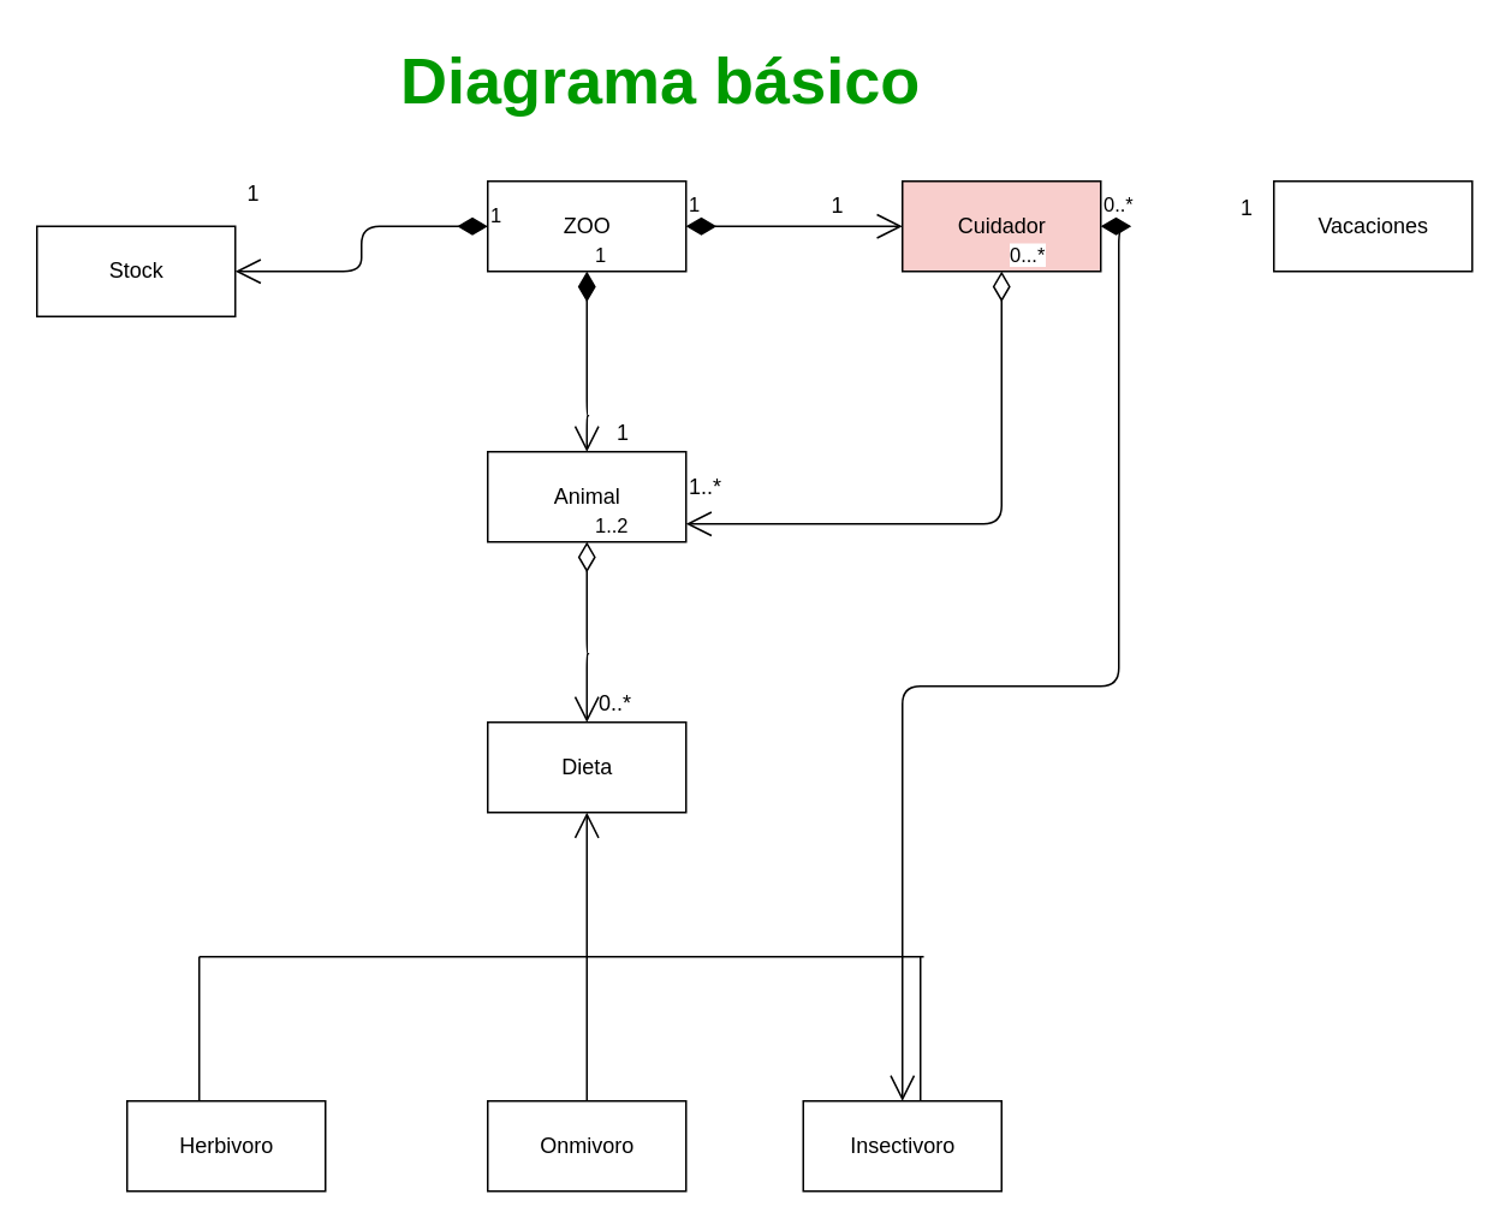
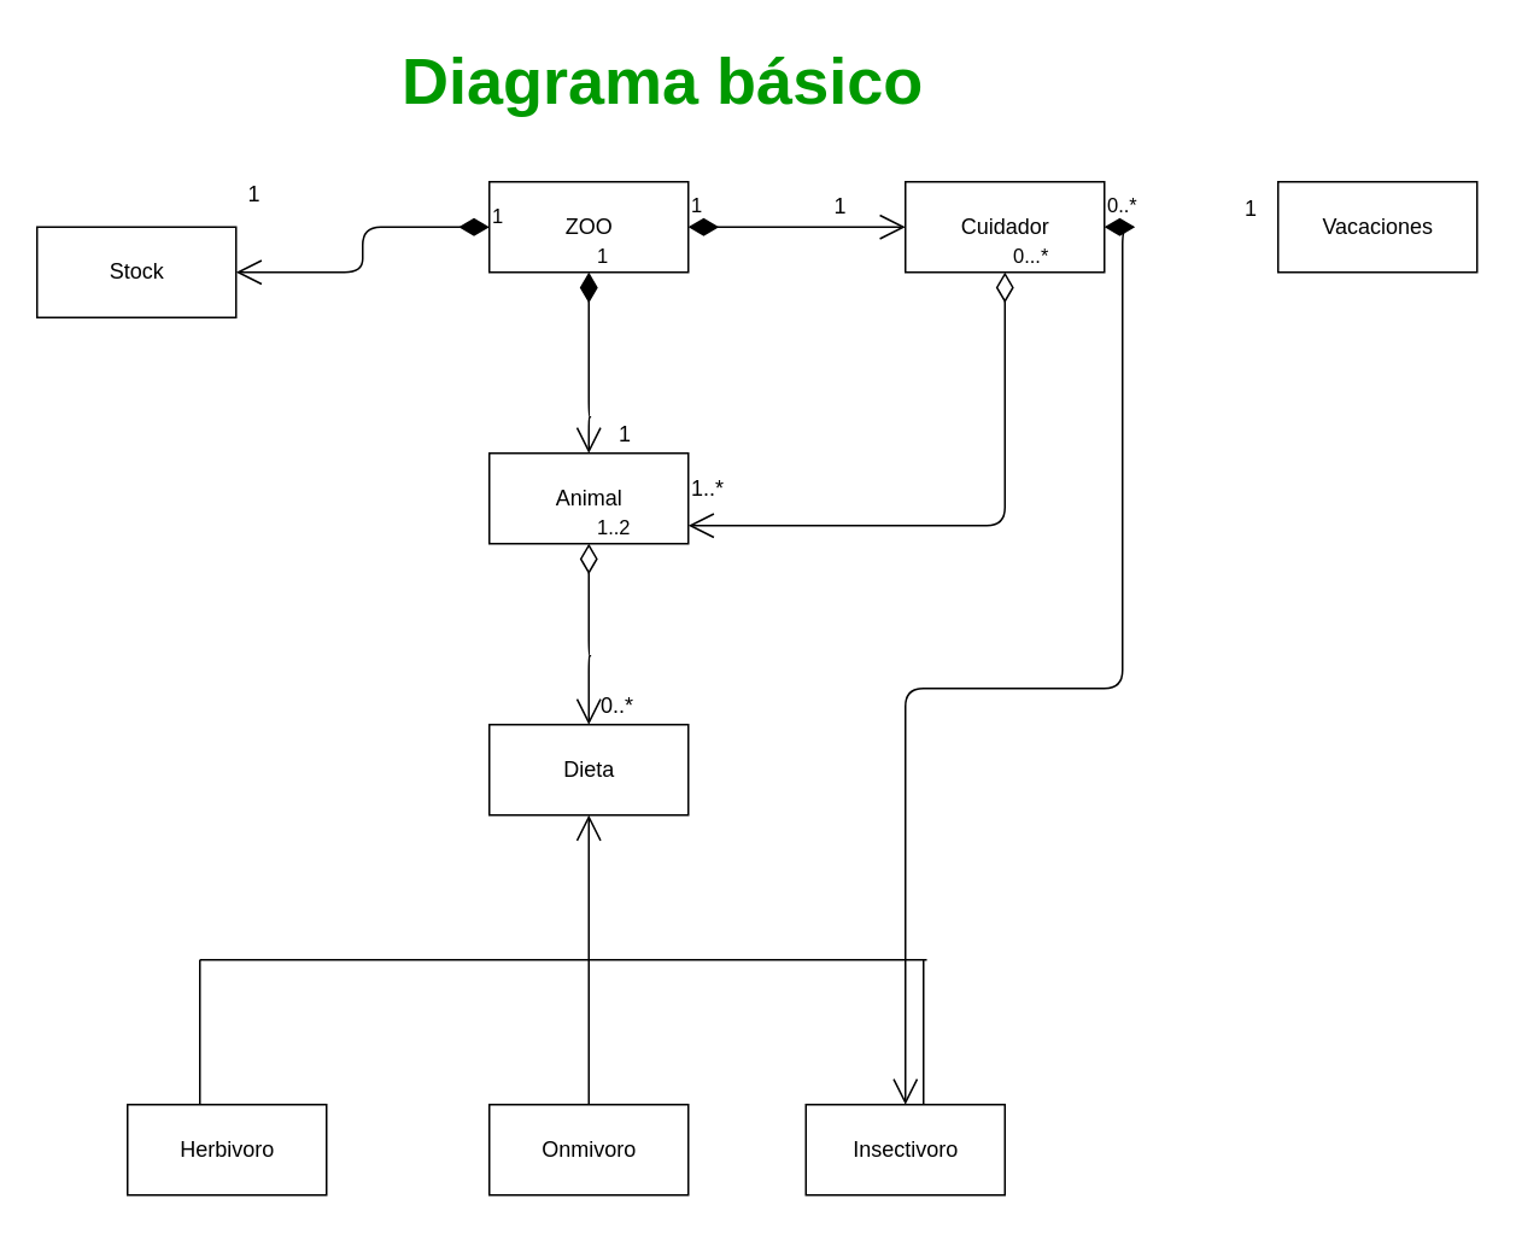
  <mxCell id="0" />
  <mxCell id="1" parent="0" />
  <mxCell id="2" value="ZOO" style="html=1;" vertex="1" parent="1"><mxGeometry x="270" y="100" width="110" height="50" as="geometry" /></mxCell>
  <mxCell id="3" value="Stock" style="html=1;" vertex="1" parent="1"><mxGeometry x="20" y="125" width="110" height="50" as="geometry" /></mxCell>
- <mxCell id="4" value="Cuidador" style="html=1;fillColor=#f8cecc;" vertex="1" parent="1"><mxGeometry x="500" y="100" width="110" height="50" as="geometry" /></mxCell>
+ <mxCell id="4" value="Cuidador" style="html=1;" vertex="1" parent="1"><mxGeometry x="500" y="100" width="110" height="50" as="geometry" /></mxCell>
  <mxCell id="5" value="Vacaciones" style="html=1;" vertex="1" parent="1"><mxGeometry x="706" y="100" width="110" height="50" as="geometry" /></mxCell>
  <mxCell id="6" value="Animal" style="html=1;" vertex="1" parent="1"><mxGeometry x="270" y="250" width="110" height="50" as="geometry" /></mxCell>
  <mxCell id="7" value="Dieta" style="html=1;" vertex="1" parent="1"><mxGeometry x="270" y="400" width="110" height="50" as="geometry" /></mxCell>
  <mxCell id="8" value="1" style="endArrow=open;html=1;endSize=12;startArrow=diamondThin;startSize=14;startFill=1;edgeStyle=orthogonalEdgeStyle;align=left;verticalAlign=bottom;exitX=0;exitY=0.5;exitDx=0;exitDy=0;entryX=1;entryY=0.5;entryDx=0;entryDy=0;" edge="1" parent="1" source="2" target="3"><mxGeometry x="-1" y="3" relative="1" as="geometry"><mxPoint x="20" y="470" as="sourcePoint" /><mxPoint x="180" y="470" as="targetPoint" /><Array as="points" /></mxGeometry></mxCell>
  <mxCell id="9" value="1..2" style="endArrow=open;html=1;endSize=12;startArrow=diamondThin;startSize=14;startFill=0;edgeStyle=orthogonalEdgeStyle;align=left;verticalAlign=bottom;exitX=0.5;exitY=1;exitDx=0;exitDy=0;entryX=0.5;entryY=0;entryDx=0;entryDy=0;" edge="1" parent="1" source="6" target="7"><mxGeometry x="-1" y="3" relative="1" as="geometry"><mxPoint x="20" y="470" as="sourcePoint" /><mxPoint x="180" y="470" as="targetPoint" /><Array as="points"><mxPoint x="326" y="362" /><mxPoint x="326" y="362" /></Array></mxGeometry></mxCell>
  <mxCell id="10" value="1" style="endArrow=open;html=1;endSize=12;startArrow=diamondThin;startSize=14;startFill=1;edgeStyle=orthogonalEdgeStyle;align=left;verticalAlign=bottom;exitX=0.5;exitY=1;exitDx=0;exitDy=0;entryX=0.5;entryY=0;entryDx=0;entryDy=0;" edge="1" parent="1" source="2" target="6"><mxGeometry x="-1" y="3" relative="1" as="geometry"><mxPoint x="20" y="470" as="sourcePoint" /><mxPoint x="180" y="470" as="targetPoint" /><Array as="points"><mxPoint x="326" y="230" /><mxPoint x="326" y="230" /></Array></mxGeometry></mxCell>
  <mxCell id="11" value="1" style="endArrow=open;html=1;endSize=12;startArrow=diamondThin;startSize=14;startFill=1;edgeStyle=orthogonalEdgeStyle;align=left;verticalAlign=bottom;exitX=1;exitY=0.5;exitDx=0;exitDy=0;" edge="1" parent="1" source="2"><mxGeometry x="-1" y="3" relative="1" as="geometry"><mxPoint x="390" y="125" as="sourcePoint" /><mxPoint x="500" y="125" as="targetPoint" /><Array as="points" /></mxGeometry></mxCell>
  <mxCell id="12" value="0...*" style="endArrow=open;html=1;endSize=12;startArrow=diamondThin;startSize=14;startFill=0;edgeStyle=orthogonalEdgeStyle;align=left;verticalAlign=bottom;exitX=0.5;exitY=1;exitDx=0;exitDy=0;" edge="1" parent="1" source="4"><mxGeometry x="-1" y="3" relative="1" as="geometry"><mxPoint x="380" y="470" as="sourcePoint" /><mxPoint x="380" y="290" as="targetPoint" /><Array as="points"><mxPoint x="555" y="290" /></Array></mxGeometry></mxCell>
  <mxCell id="13" value="0..*" style="endArrow=open;html=1;endSize=12;startArrow=diamondThin;startSize=14;startFill=1;edgeStyle=orthogonalEdgeStyle;align=left;verticalAlign=bottom;exitX=1;exitY=0.5;exitDx=0;exitDy=0;" edge="1" parent="1" source="4" target="20"><mxGeometry x="-1" y="3" relative="1" as="geometry"><mxPoint x="430" y="470" as="sourcePoint" /><mxPoint x="590" y="470" as="targetPoint" /></mxGeometry></mxCell>
  <mxCell id="14" value="" style="endArrow=none;html=1;" edge="1" parent="1"><mxGeometry width="50" height="50" relative="1" as="geometry"><mxPoint x="110" y="530" as="sourcePoint" /><mxPoint x="511.852" y="530" as="targetPoint" /></mxGeometry></mxCell>
  <mxCell id="15" value="" style="endArrow=open;endFill=1;endSize=12;html=1;entryX=0.5;entryY=1;entryDx=0;entryDy=0;" edge="1" parent="1" target="7"><mxGeometry width="160" relative="1" as="geometry"><mxPoint x="325" y="610" as="sourcePoint" /><mxPoint x="250" y="550" as="targetPoint" /></mxGeometry></mxCell>
  <mxCell id="16" value="" style="endArrow=none;html=1;" edge="1" parent="1"><mxGeometry width="50" height="50" relative="1" as="geometry"><mxPoint x="110" y="610" as="sourcePoint" /><mxPoint x="110" y="530" as="targetPoint" /></mxGeometry></mxCell>
  <mxCell id="17" value="" style="endArrow=none;html=1;" edge="1" parent="1"><mxGeometry width="50" height="50" relative="1" as="geometry"><mxPoint x="510" y="610" as="sourcePoint" /><mxPoint x="510" y="530" as="targetPoint" /></mxGeometry></mxCell>
  <mxCell id="18" value="Herbivoro" style="html=1;" vertex="1" parent="1"><mxGeometry x="70" y="610" width="110" height="50" as="geometry" /></mxCell>
  <mxCell id="19" value="Onmivoro" style="html=1;" vertex="1" parent="1"><mxGeometry x="270" y="610" width="110" height="50" as="geometry" /></mxCell>
  <mxCell id="20" value="Insectivoro" style="html=1;" vertex="1" parent="1"><mxGeometry x="445" y="610" width="110" height="50" as="geometry" /></mxCell>
  <mxCell id="21" value="1" style="text;html=1;resizable=0;points=[];autosize=1;align=left;verticalAlign=top;spacingTop=-4;" vertex="1" parent="1"><mxGeometry x="135" y="97" width="20" height="20" as="geometry" /></mxCell>
  <mxCell id="22" value="1" style="text;html=1;resizable=0;points=[];autosize=1;align=left;verticalAlign=top;spacingTop=-4;" vertex="1" parent="1"><mxGeometry x="459" y="104" width="20" height="20" as="geometry" /></mxCell>
  <mxCell id="23" value="1" style="text;html=1;resizable=0;points=[];autosize=1;align=left;verticalAlign=top;spacingTop=-4;" vertex="1" parent="1"><mxGeometry x="686" y="105" width="20" height="20" as="geometry" /></mxCell>
  <mxCell id="24" value="1" style="text;html=1;resizable=0;points=[];autosize=1;align=left;verticalAlign=top;spacingTop=-4;" vertex="1" parent="1"><mxGeometry x="340" y="230" width="20" height="20" as="geometry" /></mxCell>
  <mxCell id="25" value="1..*" style="text;html=1;resizable=0;points=[];autosize=1;align=left;verticalAlign=top;spacingTop=-4;" vertex="1" parent="1"><mxGeometry x="380" y="260" width="30" height="20" as="geometry" /></mxCell>
  <mxCell id="26" value="0..*" style="text;html=1;resizable=0;points=[];autosize=1;align=left;verticalAlign=top;spacingTop=-4;" vertex="1" parent="1"><mxGeometry x="330" y="380" width="30" height="20" as="geometry" /></mxCell>
  <mxCell id="27" value="&lt;b&gt;&lt;font color=&quot;#009900&quot; style=&quot;font-size: 36px&quot;&gt;Diagrama básico&lt;/font&gt;&lt;/b&gt;" style="text;html=1;resizable=0;points=[];autosize=1;align=left;verticalAlign=top;spacingTop=-4;" vertex="1" parent="1"><mxGeometry x="220" y="20" width="300" height="20" as="geometry" /></mxCell>
